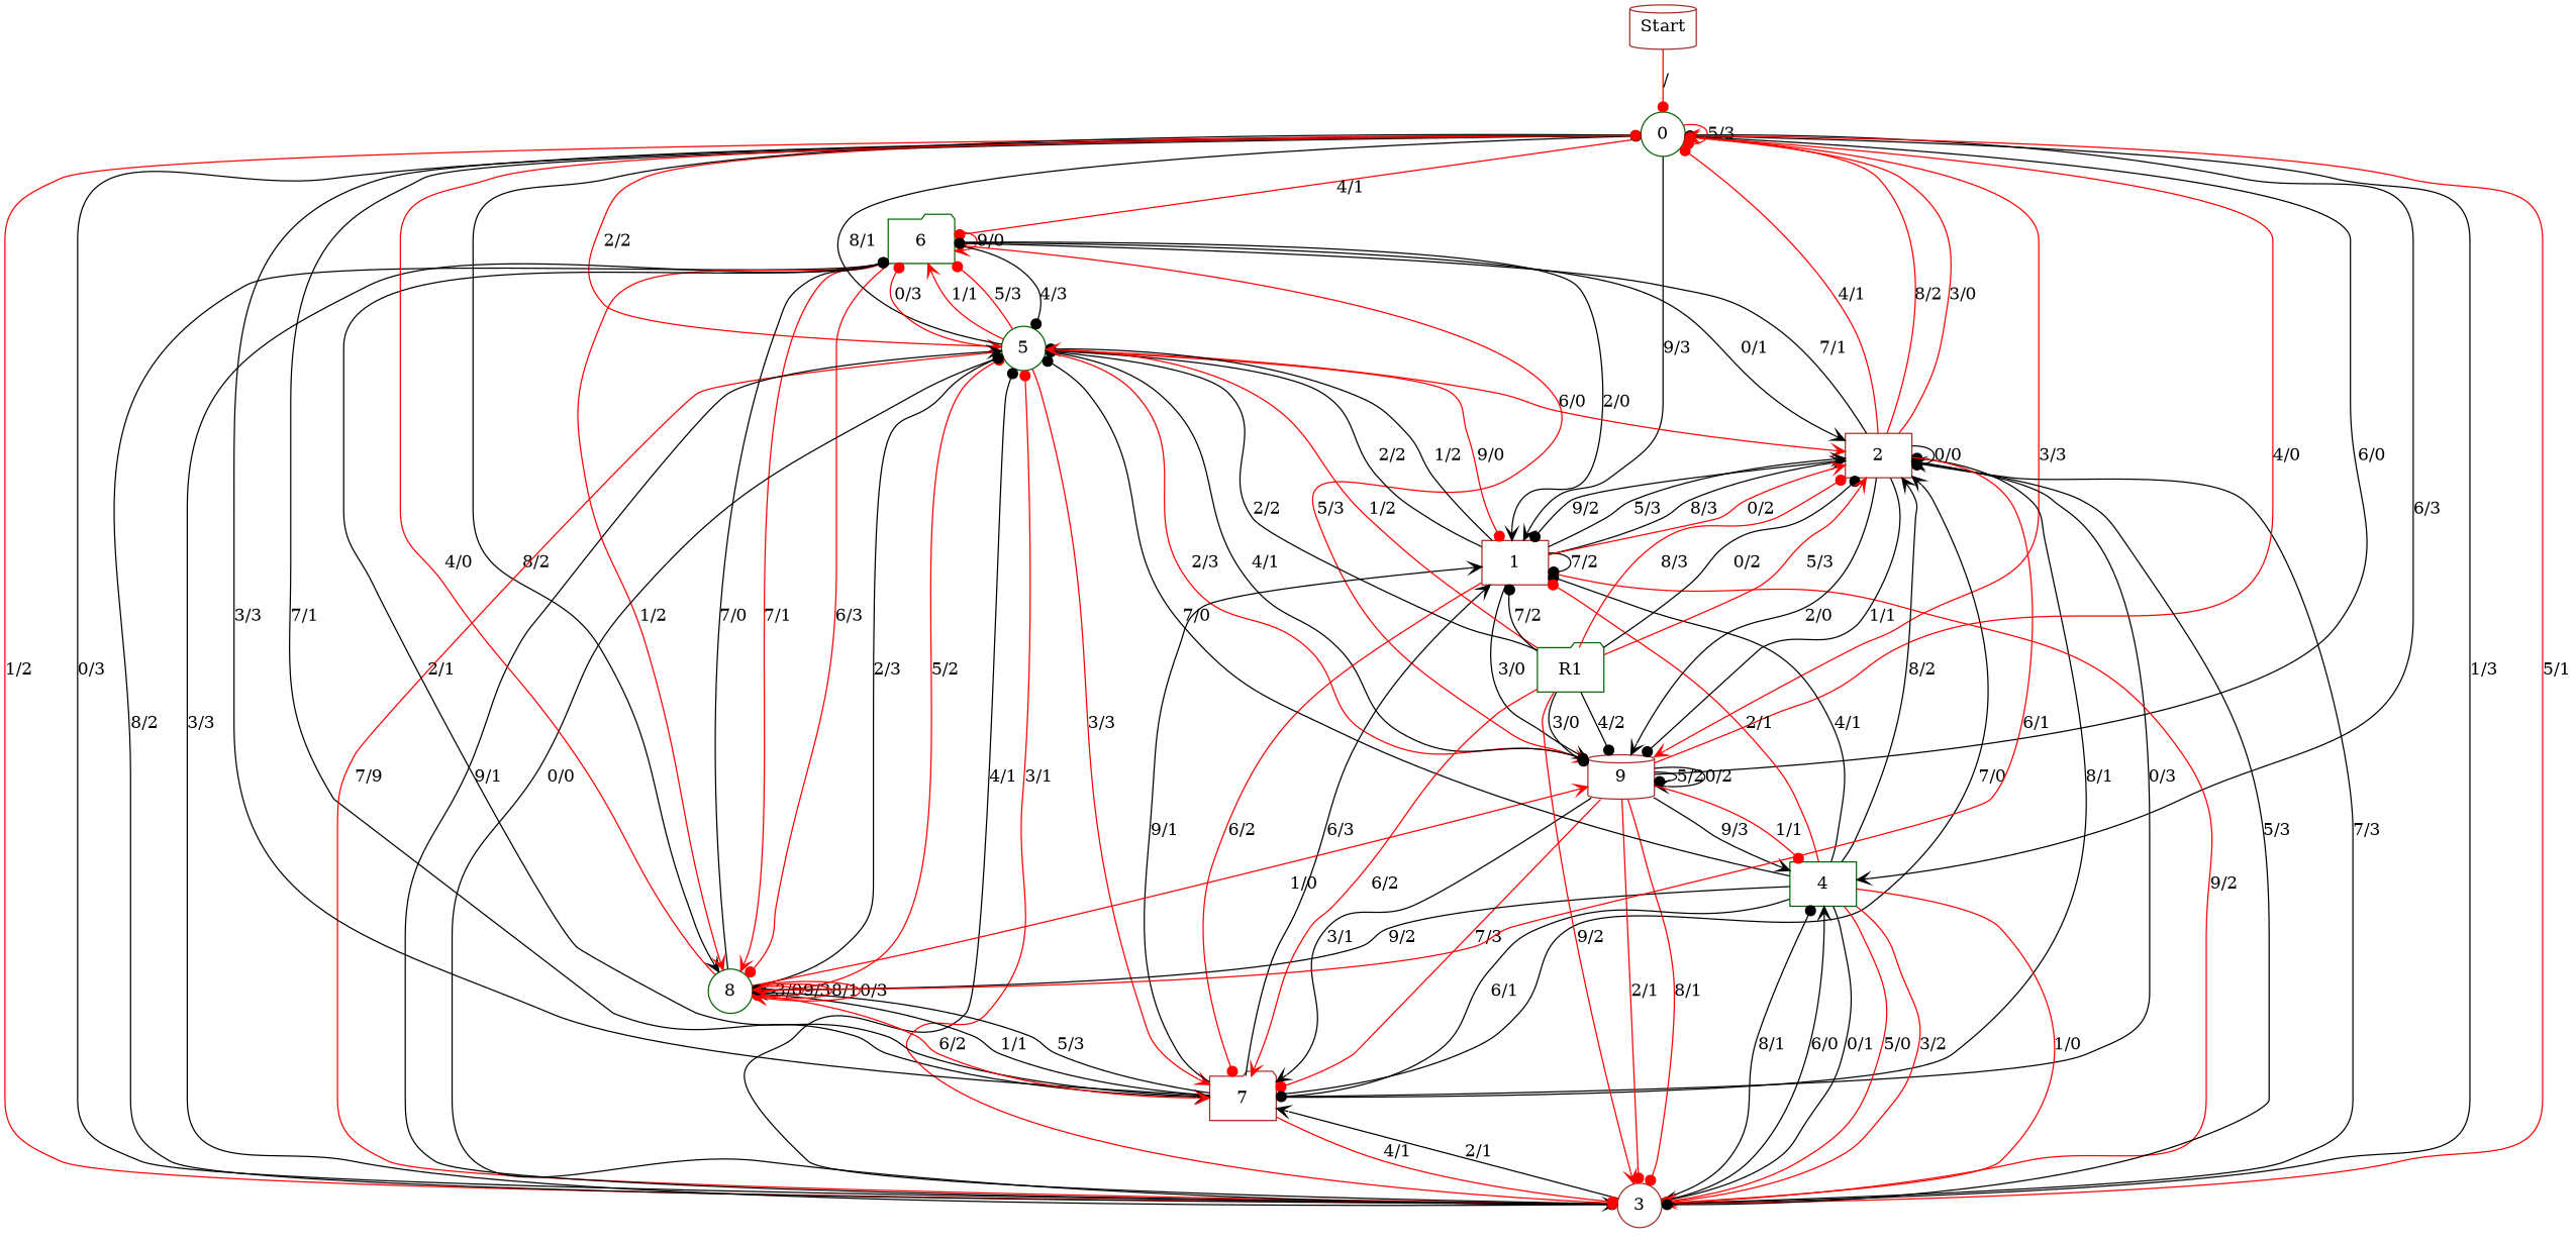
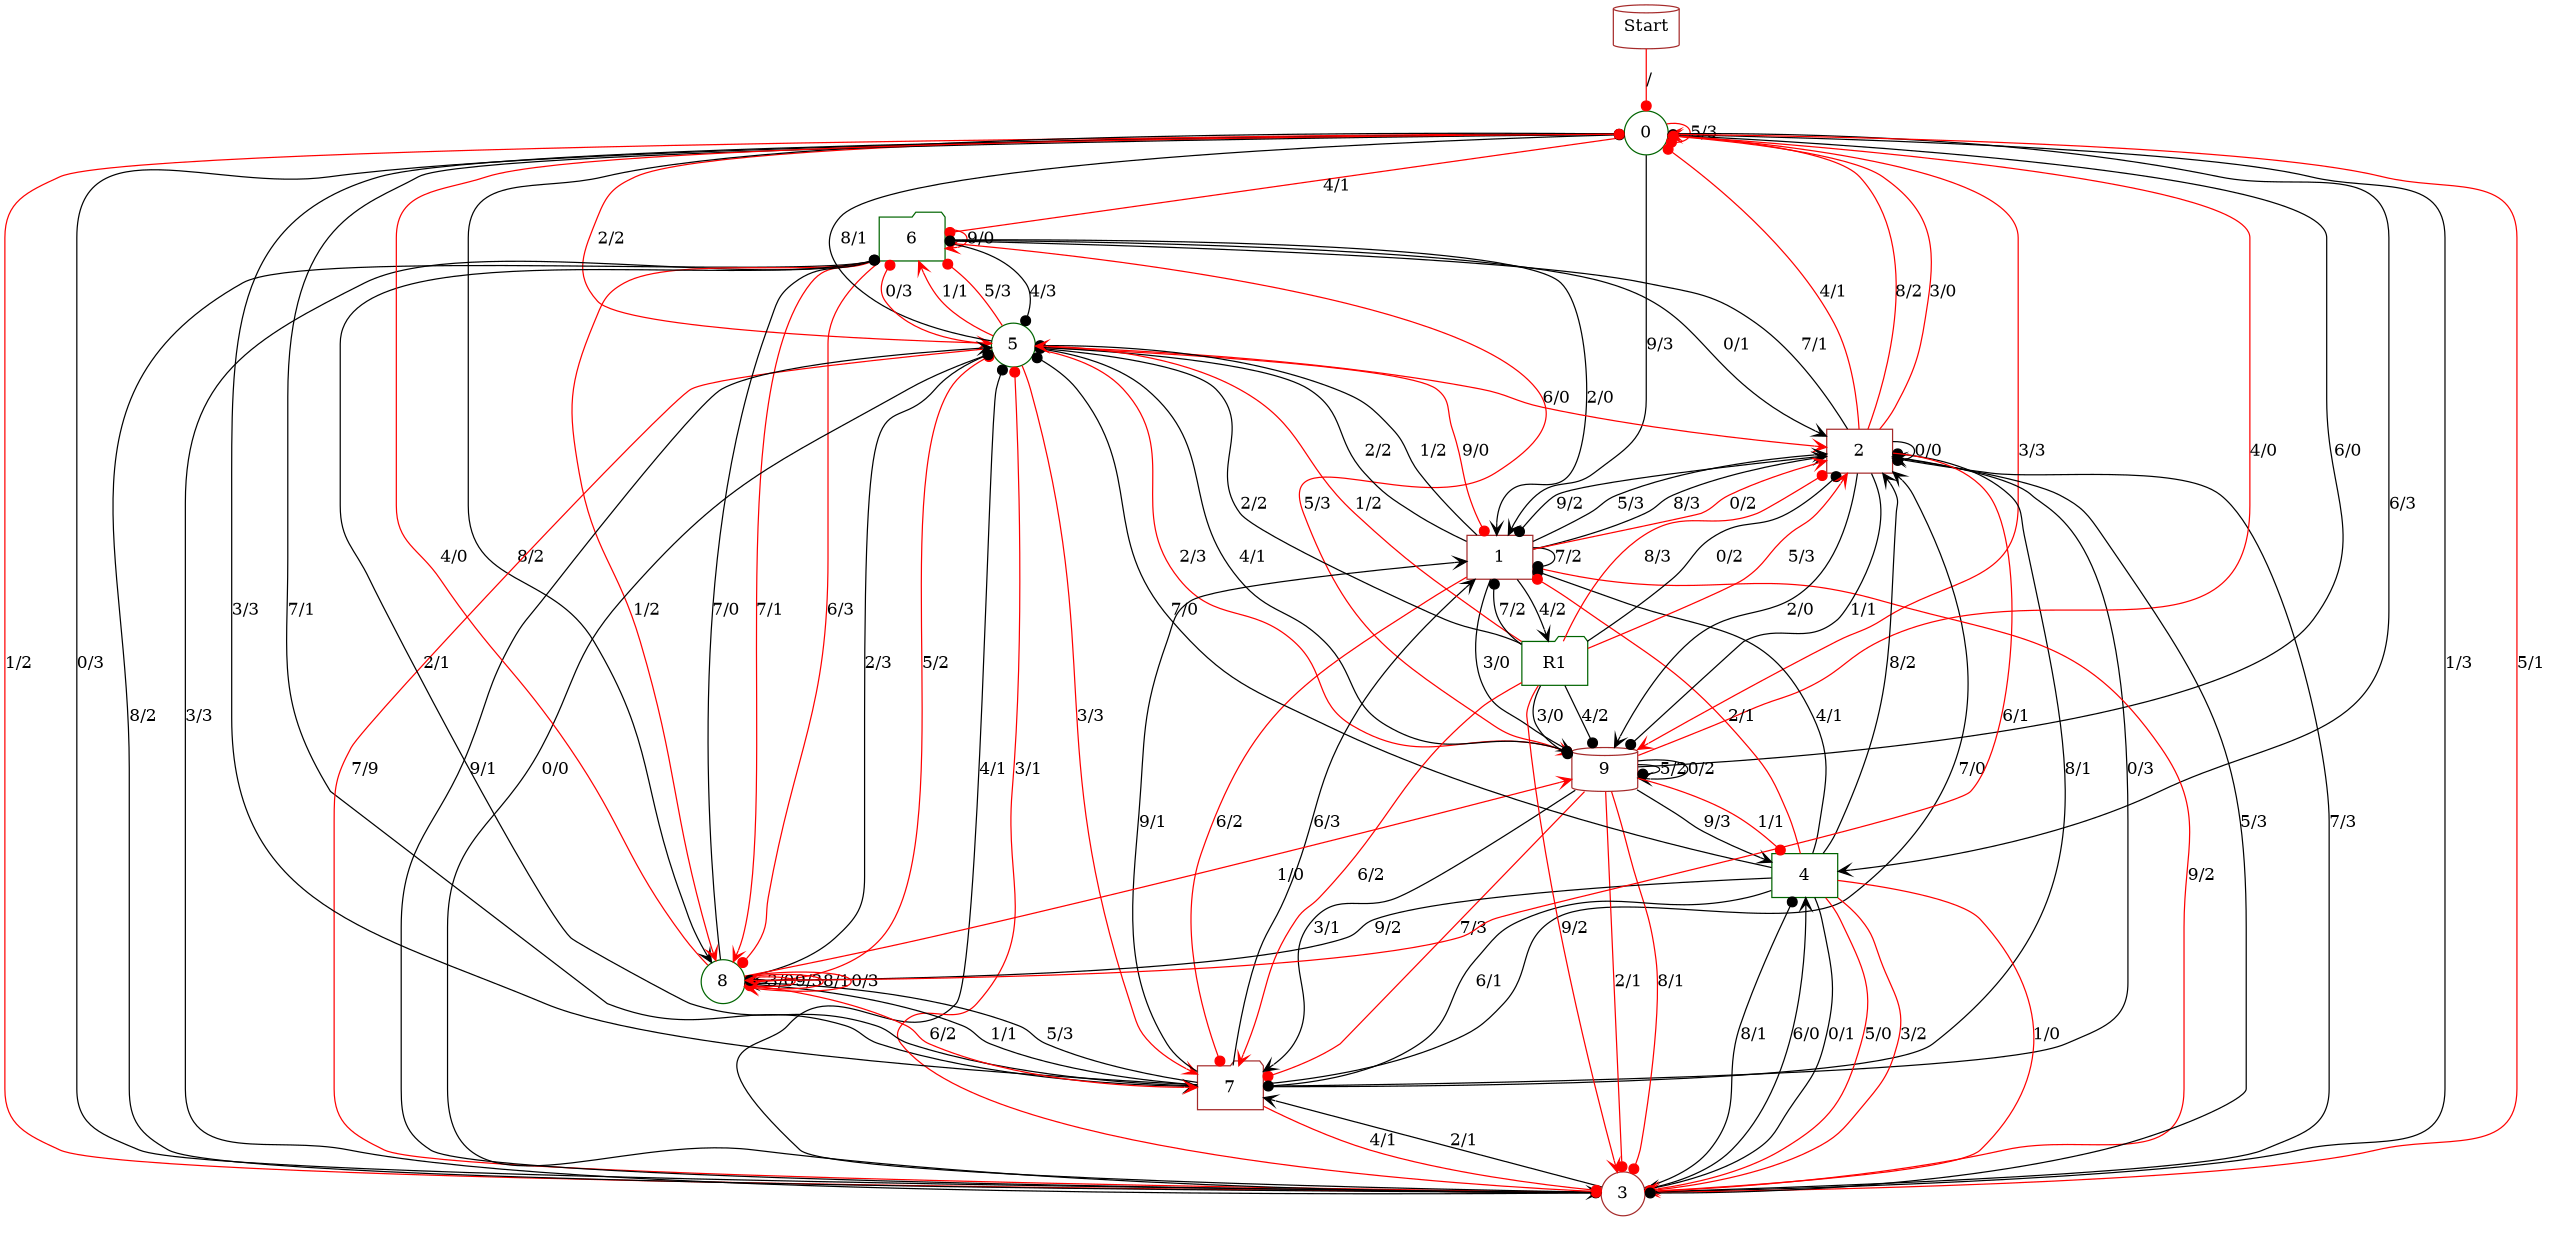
  digraph {
    node [color=brown shape=circle]
    edge [arrowhead=dot color=black]
    Start [shape=cylinder]
    0 [color=darkgreen]
    6 [color=darkgreen shape=folder]
    5 [color=darkgreen]
    3
    7 [shape=folder]
    9 [shape=cylinder]
    8 [color=darkgreen]
    1 [shape=box]
    4 [color=darkgreen shape=box]
    2 [shape=box]
    R1 [color=darkgreen shape=folder]
    Start -> 0 [color=red label="/"]
    0 -> 0 [color=red label="5/3"]
    0 -> 6 [color=red label="4/1"]
    0 -> 5 [arrowhead=vee color=red label="2/2"]
    0 -> 3 [color=red label="1/2"]
    0 -> 3 [label="0/3"]
    0 -> 7 [arrowhead=vee label="7/1"]
    0 -> 9 [arrowhead=vee color=red label="3/3"]
    0 -> 8 [arrowhead=vee label="8/2"]
    0 -> 1 [arrowhead=vee label="9/3"]
    0 -> 4 [arrowhead=vee label="6/3"]
    6 -> 6 [arrowhead=vee color=red label="9/0"]
    6 -> 5 [label="4/3"]
    6 -> 3 [arrowhead=vee label="8/2"]
    6 -> 3 [label="3/3"]
    6 -> 9 [arrowhead=vee color=red label="5/3"]
    6 -> 8 [arrowhead=vee color=red label="1/2"]
    6 -> 8 [arrowhead=vee color=red label="7/1"]
    6 -> 8 [color=red label="6/3"]
    6 -> 1 [arrowhead=vee label="2/0"]
    6 -> 2 [arrowhead=vee label="0/1"]
    5 -> 0 [label="8/1"]
    5 -> 6 [color=red label="0/3"]
    5 -> 6 [arrowhead=vee color=red label="1/1"]
    5 -> 6 [color=red label="5/3"]
    5 -> 3 [color=red label="7/9"]
    5 -> 7 [arrowhead=vee color=red label="3/3"]
    5 -> 9 [color=red label="2/3"]
    5 -> 9 [label="4/1"]
    5 -> 1 [color=red label="9/0"]
    5 -> 2 [arrowhead=vee color=red label="6/0"]
    3 -> 0 [label="1/3"]
    3 -> 0 [arrowhead=vee color=red label="5/1"]
    3 -> 5 [arrowhead=vee label="9/1"]
    3 -> 5 [label="0/0"]
    3 -> 5 [label="4/1"]
    3 -> 5 [color=red label="3/1"]
    3 -> 7 [arrowhead=vee label="2/1"]
    3 -> 4 [label="8/1"]
    3 -> 4 [arrowhead=vee label="6/0"]
    3 -> 2 [arrowhead=vee label="7/3"]
    7 -> 0 [label="3/3"]
    7 -> 6 [label="2/1"]
    7 -> 3 [color=red label="4/1"]
    7 -> 8 [label="1/1"]
    7 -> 8 [label="5/3"]
    7 -> 1 [arrowhead=vee label="6/3"]
    7 -> 1 [arrowhead=vee label="9/1"]
    7 -> 2 [arrowhead=vee label="7/0"]
    7 -> 2 [label="8/1"]
    7 -> 2 [arrowhead=vee label="0/3"]
    9 -> 0 [color=red label="4/0"]
    9 -> 0 [label="6/0"]
    9 -> 3 [color=red label="8/1"]
    9 -> 3 [color=red label="2/1"]
    9 -> 7 [color=red label="7/3"]
    9 -> 7 [arrowhead=vee label="3/1"]
    9 -> 9 [label="5/2"]
    9 -> 9 [arrowhead=vee label="0/2"]
    9 -> 4 [arrowhead=vee label="9/3"]
    9 -> 4 [color=red label="1/1"]
    8 -> 0 [color=red label="4/0"]
    8 -> 6 [label="7/0"]
    8 -> 5 [color=red label="5/2"]
    8 -> 5 [label="2/3"]
    8 -> 7 [arrowhead=vee color=red label="6/2"]
    8 -> 9 [arrowhead=vee color=red label="1/0"]
    8 -> 8 [arrowhead=vee label="3/0"]
    8 -> 8 [color=red label="9/3"]
    8 -> 8 [arrowhead=vee color=red label="8/1"]
    8 -> 8 [arrowhead=vee color=red label="0/3"]
    1 -> 5 [label="2/2"]
    1 -> 5 [label="1/2"]
    1 -> 3 [color=red label="9/2"]
    1 -> 7 [color=red label="6/2"]
    1 -> 9 [arrowhead=vee label="3/0"]
    1 -> 1 [label="7/2"]
    1 -> 2 [arrowhead=vee label="5/3"]
    1 -> 2 [arrowhead=vee label="8/3"]
    1 -> 2 [arrowhead=vee color=red label="0/2"]
+   1 -> R1 [arrowhead=vee label="4/2"]
    4 -> 5 [label="7/0"]
    4 -> 3 [arrowhead=vee color=red label="1/0"]
    4 -> 3 [arrowhead=vee label="0/1"]
    4 -> 3 [arrowhead=vee color=red label="5/0"]
    4 -> 3 [color=red label="3/2"]
    4 -> 7 [label="6/1"]
    4 -> 8 [label="9/2"]
    4 -> 1 [label="4/1"]
    4 -> 1 [color=red label="2/1"]
    4 -> 2 [arrowhead=vee label="8/2"]
    2 -> 0 [arrowhead=vee color=red label="8/2"]
    2 -> 0 [color=red label="3/0"]
    2 -> 0 [color=red label="4/1"]
    2 -> 6 [label="7/1"]
    2 -> 3 [label="5/3"]
    2 -> 9 [label="1/1"]
    2 -> 9 [arrowhead=vee label="2/0"]
    2 -> 8 [arrowhead=vee color=red label="6/1"]
    2 -> 1 [label="9/2"]
    2 -> 2 [label="0/0"]
    R1 -> 5 [label="2/2"]
    R1 -> 5 [arrowhead=vee color=red label="1/2"]
    R1 -> 3 [arrowhead=vee color=red label="9/2"]
    R1 -> 7 [arrowhead=vee color=red label="6/2"]
    R1 -> 9 [label="3/0"]
    R1 -> 9 [label="4/2"]
    R1 -> 1 [label="7/2"]
    R1 -> 2 [color=red label="8/3"]
    R1 -> 2 [label="0/2"]
    R1 -> 2 [arrowhead=vee color=red label="5/3"]
  }
